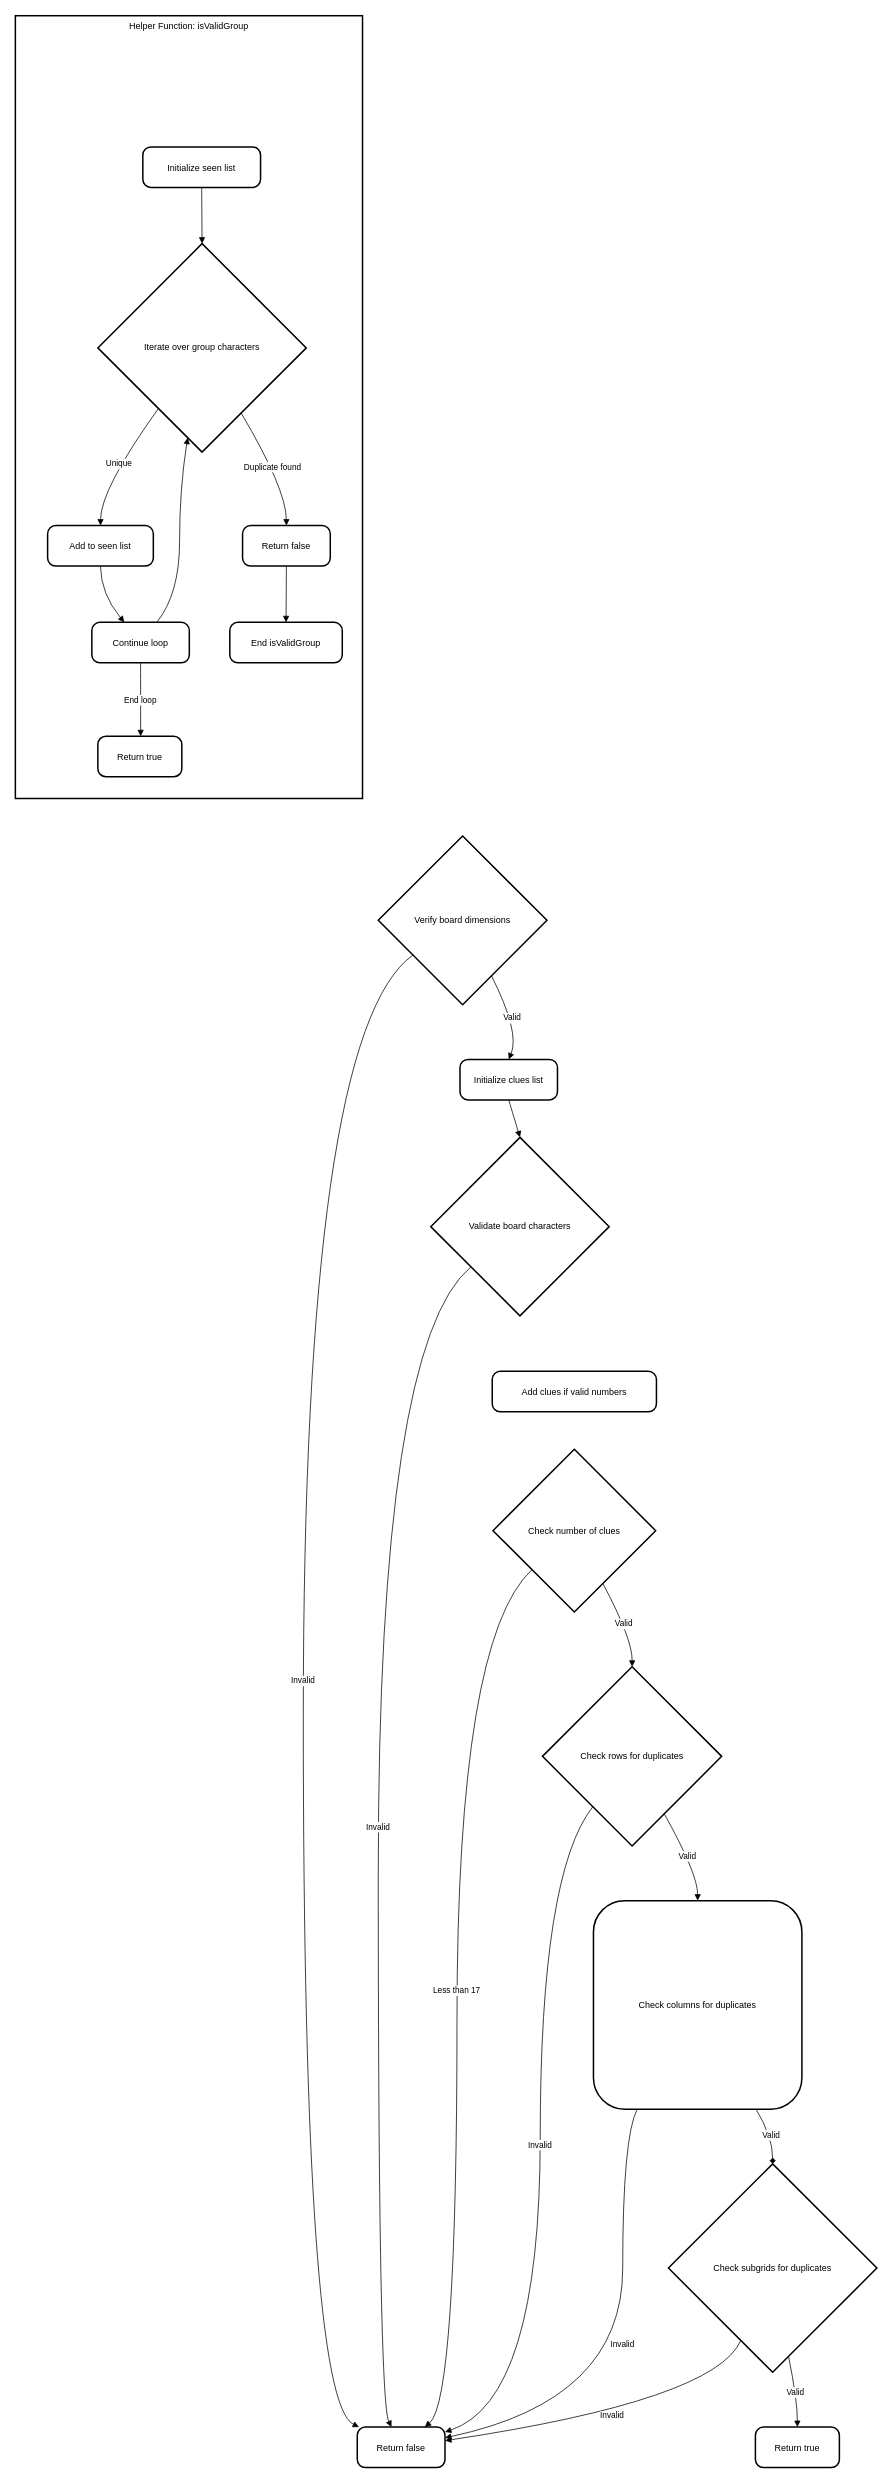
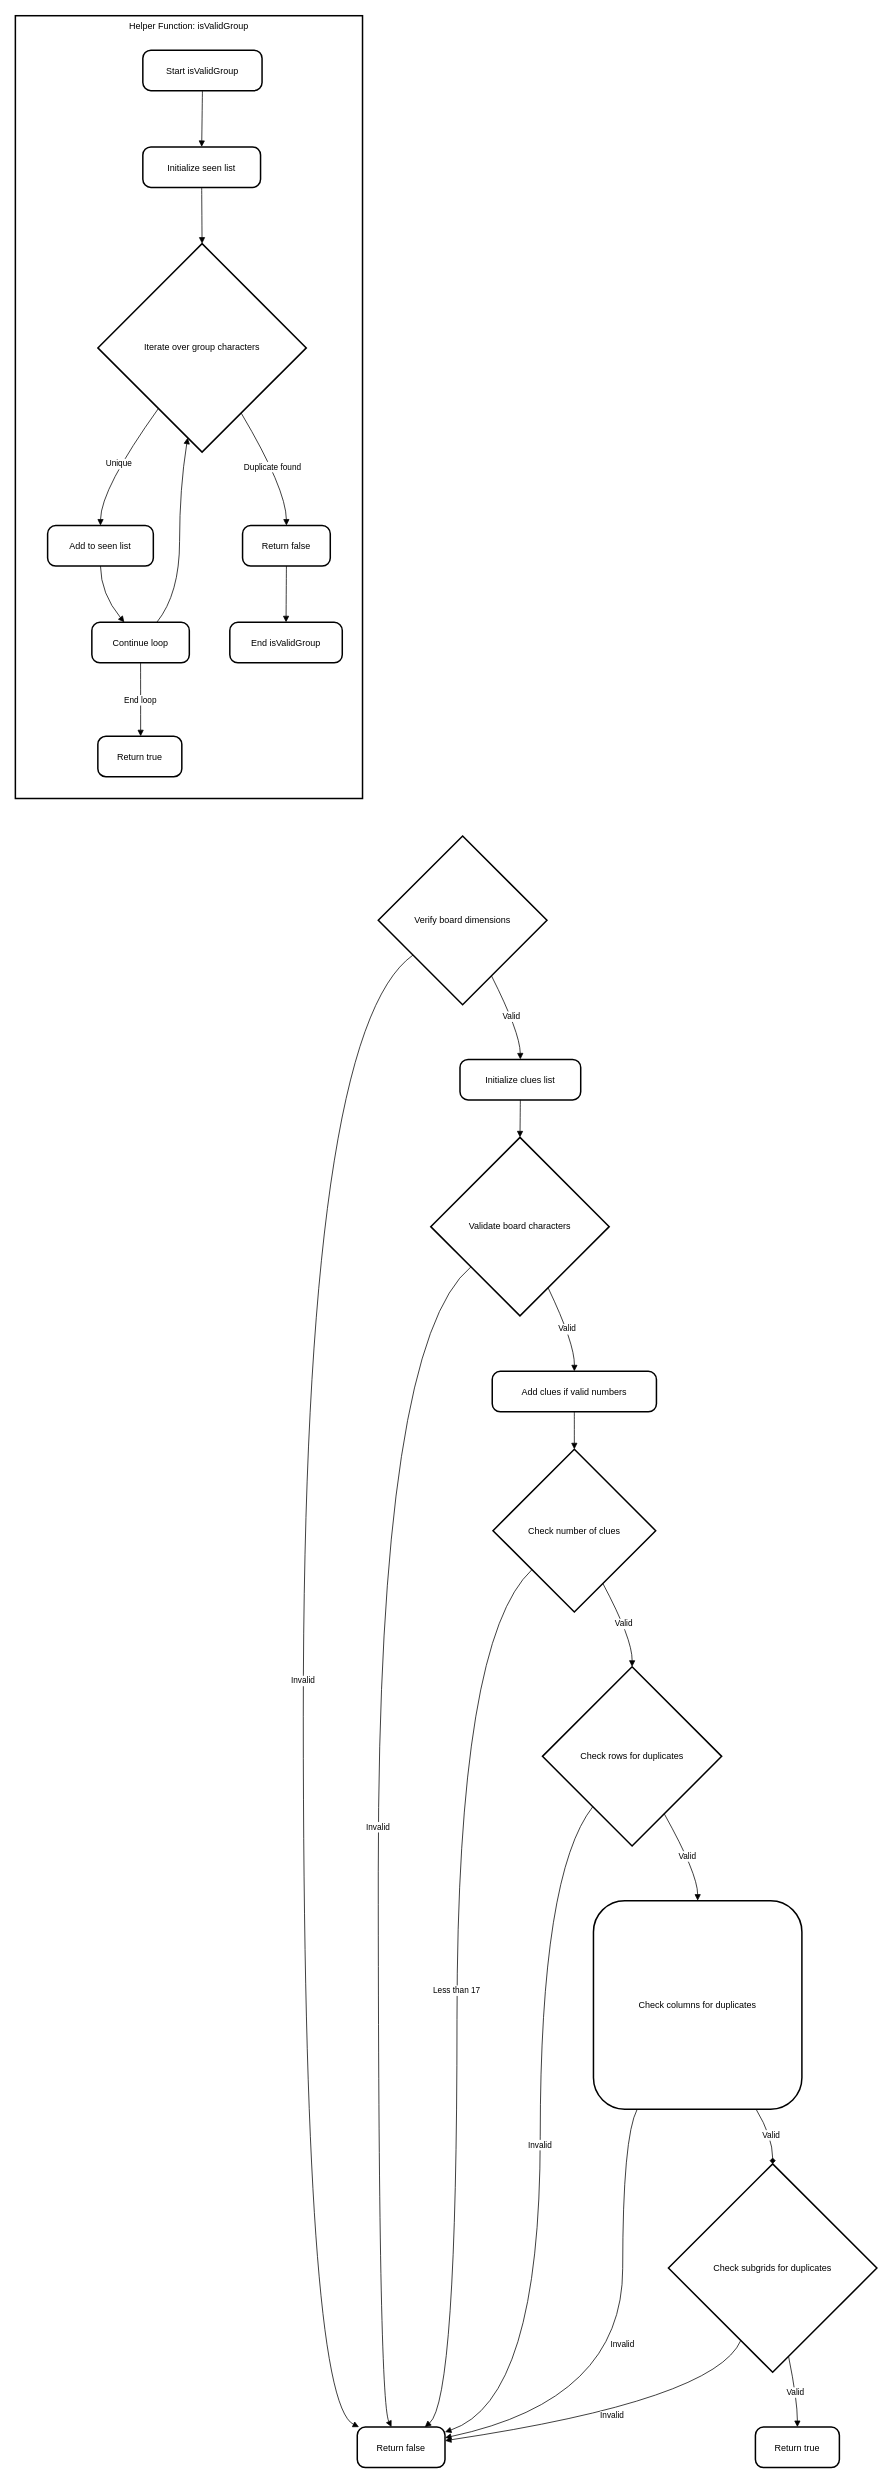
  <mxCell id="0" />
  <mxCell id="1" parent="0" />
  <mxCell id="2" value="Helper Function: isValidGroup" style="whiteSpace=wrap;strokeWidth=2;verticalAlign=top;" vertex="1" parent="1"><mxGeometry x="20" y="20" width="463" height="1044" as="geometry" /></mxCell>
+ <mxCell id="3" value="Start isValidGroup" style="rounded=1;arcSize=20;strokeWidth=2" vertex="1" parent="2"><mxGeometry x="170" y="46" width="159" height="54" as="geometry" /></mxCell>
  <mxCell id="4" value="Initialize seen list" style="rounded=1;arcSize=20;strokeWidth=2" vertex="1" parent="2"><mxGeometry x="170" y="175" width="157" height="54" as="geometry" /></mxCell>
  <mxCell id="5" value="Iterate over group characters" style="rhombus;strokeWidth=2;whiteSpace=wrap;" vertex="1" parent="2"><mxGeometry x="110" y="304" width="278" height="278" as="geometry" /></mxCell>
  <mxCell id="6" value="Return false" style="rounded=1;arcSize=20;strokeWidth=2" vertex="1" parent="2"><mxGeometry x="303" y="680" width="117" height="54" as="geometry" /></mxCell>
  <mxCell id="7" value="Add to seen list" style="rounded=1;arcSize=20;strokeWidth=2" vertex="1" parent="2"><mxGeometry x="43" y="680" width="141" height="54" as="geometry" /></mxCell>
  <mxCell id="8" value="Continue loop" style="rounded=1;arcSize=20;strokeWidth=2" vertex="1" parent="2"><mxGeometry x="102" y="809" width="130" height="54" as="geometry" /></mxCell>
  <mxCell id="9" value="End isValidGroup" style="rounded=1;arcSize=20;strokeWidth=2" vertex="1" parent="2"><mxGeometry x="286" y="809" width="150" height="54" as="geometry" /></mxCell>
  <mxCell id="10" value="Return true" style="rounded=1;arcSize=20;strokeWidth=2" vertex="1" parent="2"><mxGeometry x="110" y="961" width="112" height="54" as="geometry" /></mxCell>
+ <mxCell id="11" value="" style="curved=1;startArrow=none;endArrow=block;exitX=0.5;exitY=0.99;entryX=0.5;entryY=-0.01;rounded=0;" edge="1" parent="2" source="3" target="4"><mxGeometry relative="1" as="geometry"><Array as="points" /></mxGeometry></mxCell>
  <mxCell id="12" value="" style="curved=1;startArrow=none;endArrow=block;exitX=0.5;exitY=0.99;entryX=0.5;entryY=0;rounded=0;" edge="1" parent="2" source="4" target="5"><mxGeometry relative="1" as="geometry"><Array as="points" /></mxGeometry></mxCell>
  <mxCell id="13" value="Duplicate found" style="curved=1;startArrow=none;endArrow=block;exitX=0.8;exitY=1;entryX=0.5;entryY=-0.01;rounded=0;" edge="1" parent="2" source="5" target="6"><mxGeometry relative="1" as="geometry"><Array as="points"><mxPoint x="361" y="631" /></Array></mxGeometry></mxCell>
  <mxCell id="14" value="Unique" style="curved=1;startArrow=none;endArrow=block;exitX=0.14;exitY=1;entryX=0.5;entryY=-0.01;rounded=0;" edge="1" parent="2" source="5" target="7"><mxGeometry relative="1" as="geometry"><Array as="points"><mxPoint x="114" y="631" /></Array></mxGeometry></mxCell>
  <mxCell id="15" value="" style="curved=1;startArrow=none;endArrow=block;exitX=0.5;exitY=0.99;entryX=0.33;entryY=-0.01;rounded=0;" edge="1" parent="2" source="7" target="8"><mxGeometry relative="1" as="geometry"><Array as="points"><mxPoint x="114" y="771" /></Array></mxGeometry></mxCell>
  <mxCell id="16" value="" style="curved=1;startArrow=none;endArrow=block;exitX=0.67;exitY=-0.01;entryX=0.42;entryY=1;rounded=0;" edge="1" parent="2" source="8" target="5"><mxGeometry relative="1" as="geometry"><Array as="points"><mxPoint x="219" y="771" /><mxPoint x="219" y="631" /></Array></mxGeometry></mxCell>
  <mxCell id="17" value="" style="curved=1;startArrow=none;endArrow=block;exitX=0.5;exitY=0.99;entryX=0.5;entryY=-0.01;rounded=0;" edge="1" parent="2" source="6" target="9"><mxGeometry relative="1" as="geometry"><Array as="points" /></mxGeometry></mxCell>
  <mxCell id="18" value="End loop" style="curved=1;startArrow=none;endArrow=block;exitX=0.5;exitY=0.99;entryX=0.51;entryY=-0.01;rounded=0;" edge="1" parent="2" source="8" target="10"><mxGeometry relative="1" as="geometry"><Array as="points" /></mxGeometry></mxCell>
  <mxCell id="19" value="Verify board dimensions" style="rhombus;strokeWidth=2;whiteSpace=wrap;" vertex="1" parent="1"><mxGeometry x="504" y="1114" width="225" height="225" as="geometry" /></mxCell>
  <mxCell id="20" value="Return false" style="rounded=1;arcSize=20;strokeWidth=2" vertex="1" parent="1"><mxGeometry x="476" y="3236" width="117" height="54" as="geometry" /></mxCell>
- <mxCell id="21" value="Initialize clues list" style="rounded=1;arcSize=20;strokeWidth=2" vertex="1" parent="1"><mxGeometry x="613" y="1412" width="130" height="54" as="geometry" /></mxCell>
+ <mxCell id="21" value="Initialize clues list" style="rounded=1;arcSize=20;strokeWidth=2" vertex="1" parent="1"><mxGeometry x="613" y="1412" width="161" height="54" as="geometry" /></mxCell>
  <mxCell id="22" value="Validate board characters" style="rhombus;strokeWidth=2;whiteSpace=wrap;" vertex="1" parent="1"><mxGeometry x="574" y="1516" width="238" height="238" as="geometry" /></mxCell>
  <mxCell id="23" value="Add clues if valid numbers" style="rounded=1;arcSize=20;strokeWidth=2" vertex="1" parent="1"><mxGeometry x="656" y="1828" width="219" height="54" as="geometry" /></mxCell>
  <mxCell id="24" value="Check number of clues" style="rhombus;strokeWidth=2;whiteSpace=wrap;" vertex="1" parent="1"><mxGeometry x="657" y="1932" width="217" height="217" as="geometry" /></mxCell>
  <mxCell id="25" value="Check rows for duplicates" style="rhombus;strokeWidth=2;whiteSpace=wrap;" vertex="1" parent="1"><mxGeometry x="723" y="2222" width="239" height="239" as="geometry" /></mxCell>
  <mxCell id="26" value="Check columns for duplicates" style="strokeWidth=2;whiteSpace=wrap;rounded=1;" vertex="1" parent="1"><mxGeometry x="791" y="2534" width="278" height="278" as="geometry" /></mxCell>
  <mxCell id="27" value="Check subgrids for duplicates" style="rhombus;strokeWidth=2;whiteSpace=wrap;" vertex="1" parent="1"><mxGeometry x="891" y="2885" width="278" height="278" as="geometry" /></mxCell>
  <mxCell id="28" value="Return true" style="rounded=1;arcSize=20;strokeWidth=2" vertex="1" parent="1"><mxGeometry x="1007" y="3236" width="112" height="54" as="geometry" /></mxCell>
  <mxCell id="29" value="Invalid" style="curved=1;startArrow=none;endArrow=block;exitX=0;exitY=0.85;entryX=0.02;entryY=0;rounded=0;" edge="1" parent="1" source="19" target="20"><mxGeometry relative="1" as="geometry"><Array as="points"><mxPoint x="404" y="1376" /><mxPoint x="404" y="3200" /></Array></mxGeometry></mxCell>
  <mxCell id="30" value="Valid" style="curved=1;startArrow=none;endArrow=block;exitX=0.76;exitY=1;entryX=0.5;entryY=0.01;rounded=0;" edge="1" parent="1" source="19" target="21"><mxGeometry relative="1" as="geometry"><Array as="points"><mxPoint x="693" y="1376" /></Array></mxGeometry></mxCell>
  <mxCell id="31" value="" style="curved=1;startArrow=none;endArrow=block;exitX=0.5;exitY=1.01;entryX=0.5;entryY=0;rounded=0;" edge="1" parent="1" source="21" target="22"><mxGeometry relative="1" as="geometry"><Array as="points" /></mxGeometry></mxCell>
  <mxCell id="32" value="Invalid" style="curved=1;startArrow=none;endArrow=block;exitX=0;exitY=0.91;entryX=0.39;entryY=0;rounded=0;" edge="1" parent="1" source="22" target="20"><mxGeometry relative="1" as="geometry"><Array as="points"><mxPoint x="504" y="1791" /><mxPoint x="504" y="3200" /></Array></mxGeometry></mxCell>
+ <mxCell id="33" value="Valid" style="curved=1;startArrow=none;endArrow=block;exitX=0.73;exitY=1;entryX=0.5;entryY=-0.01;rounded=0;" edge="1" parent="1" source="22" target="23"><mxGeometry relative="1" as="geometry"><Array as="points"><mxPoint x="766" y="1791" /></Array></mxGeometry></mxCell>
+ <mxCell id="34" value="" style="curved=1;startArrow=none;endArrow=block;exitX=0.5;exitY=0.99;entryX=0.5;entryY=0;rounded=0;" edge="1" parent="1" source="23" target="24"><mxGeometry relative="1" as="geometry"><Array as="points" /></mxGeometry></mxCell>
  <mxCell id="35" value="Less than 17" style="curved=1;startArrow=none;endArrow=block;exitX=0;exitY=0.96;entryX=0.77;entryY=0;rounded=0;" edge="1" parent="1" source="24" target="20"><mxGeometry relative="1" as="geometry"><Array as="points"><mxPoint x="609" y="2185" /><mxPoint x="609" y="3200" /></Array></mxGeometry></mxCell>
  <mxCell id="36" value="Valid" style="curved=1;startArrow=none;endArrow=block;exitX=0.77;exitY=1;entryX=0.5;entryY=0;rounded=0;" edge="1" parent="1" source="24" target="25"><mxGeometry relative="1" as="geometry"><Array as="points"><mxPoint x="843" y="2185" /></Array></mxGeometry></mxCell>
  <mxCell id="37" value="Invalid" style="curved=1;startArrow=none;endArrow=block;exitX=0.11;exitY=1;entryX=0.99;entryY=0.13;rounded=0;" edge="1" parent="1" source="25" target="20"><mxGeometry relative="1" as="geometry"><Array as="points"><mxPoint x="720" y="2498" /><mxPoint x="720" y="3200" /></Array></mxGeometry></mxCell>
  <mxCell id="38" value="Valid" style="curved=1;startArrow=none;endArrow=block;exitX=0.78;exitY=1;entryX=0.5;entryY=0;rounded=0;" edge="1" parent="1" source="25" target="26"><mxGeometry relative="1" as="geometry"><Array as="points"><mxPoint x="930" y="2498" /></Array></mxGeometry></mxCell>
  <mxCell id="39" value="Invalid" style="curved=1;startArrow=none;endArrow=block;exitX=0.21;exitY=1;entryX=0.99;entryY=0.27;rounded=0;" edge="1" parent="1" source="26" target="20"><mxGeometry relative="1" as="geometry"><Array as="points"><mxPoint x="830" y="2849" /><mxPoint x="830" y="3200" /></Array></mxGeometry></mxCell>
  <mxCell id="40" value="Valid" style="curved=1;startArrow=none;endArrow=diamond;exitX=0.78;exitY=1;entryX=0.5;entryY=0;rounded=0;" edge="1" parent="1" source="26" target="27"><mxGeometry relative="1" as="geometry"><Array as="points"><mxPoint x="1030" y="2849" /></Array></mxGeometry></mxCell>
  <mxCell id="41" value="Invalid" style="curved=1;startArrow=none;endArrow=block;exitX=0.28;exitY=1;entryX=0.99;entryY=0.34;rounded=0;" edge="1" parent="1" source="27" target="20"><mxGeometry relative="1" as="geometry"><Array as="points"><mxPoint x="953" y="3200" /></Array></mxGeometry></mxCell>
  <mxCell id="42" value="Valid" style="curved=1;startArrow=none;endArrow=block;exitX=0.59;exitY=1;entryX=0.5;entryY=0;rounded=0;" edge="1" parent="1" source="27" target="28"><mxGeometry relative="1" as="geometry"><Array as="points"><mxPoint x="1063" y="3200" /></Array></mxGeometry></mxCell>
